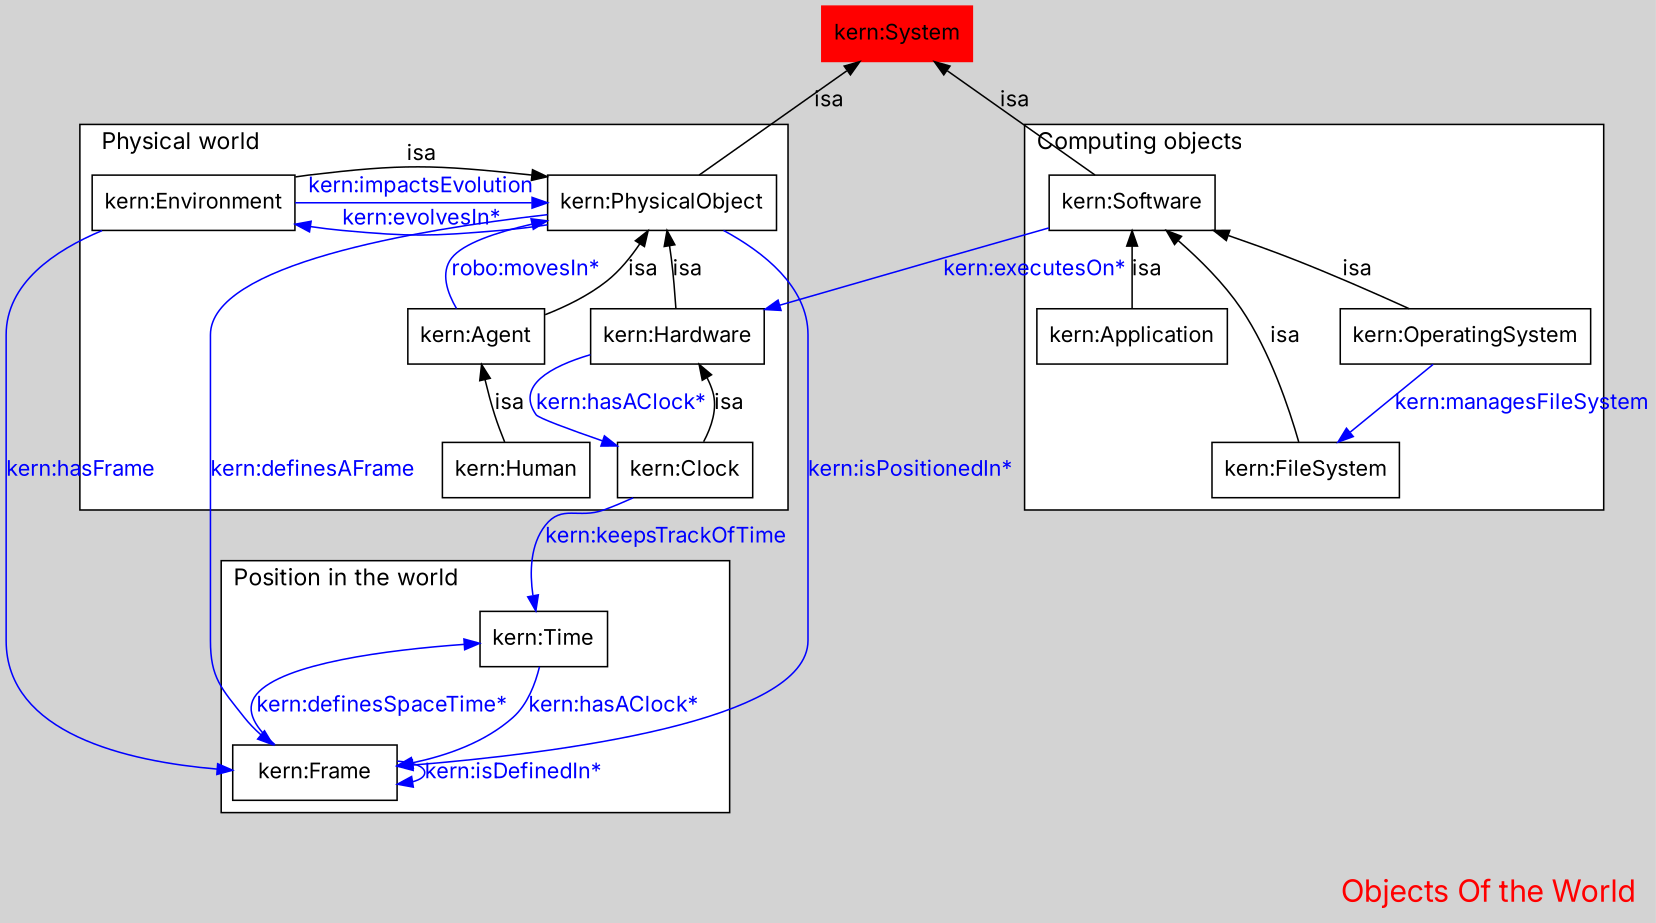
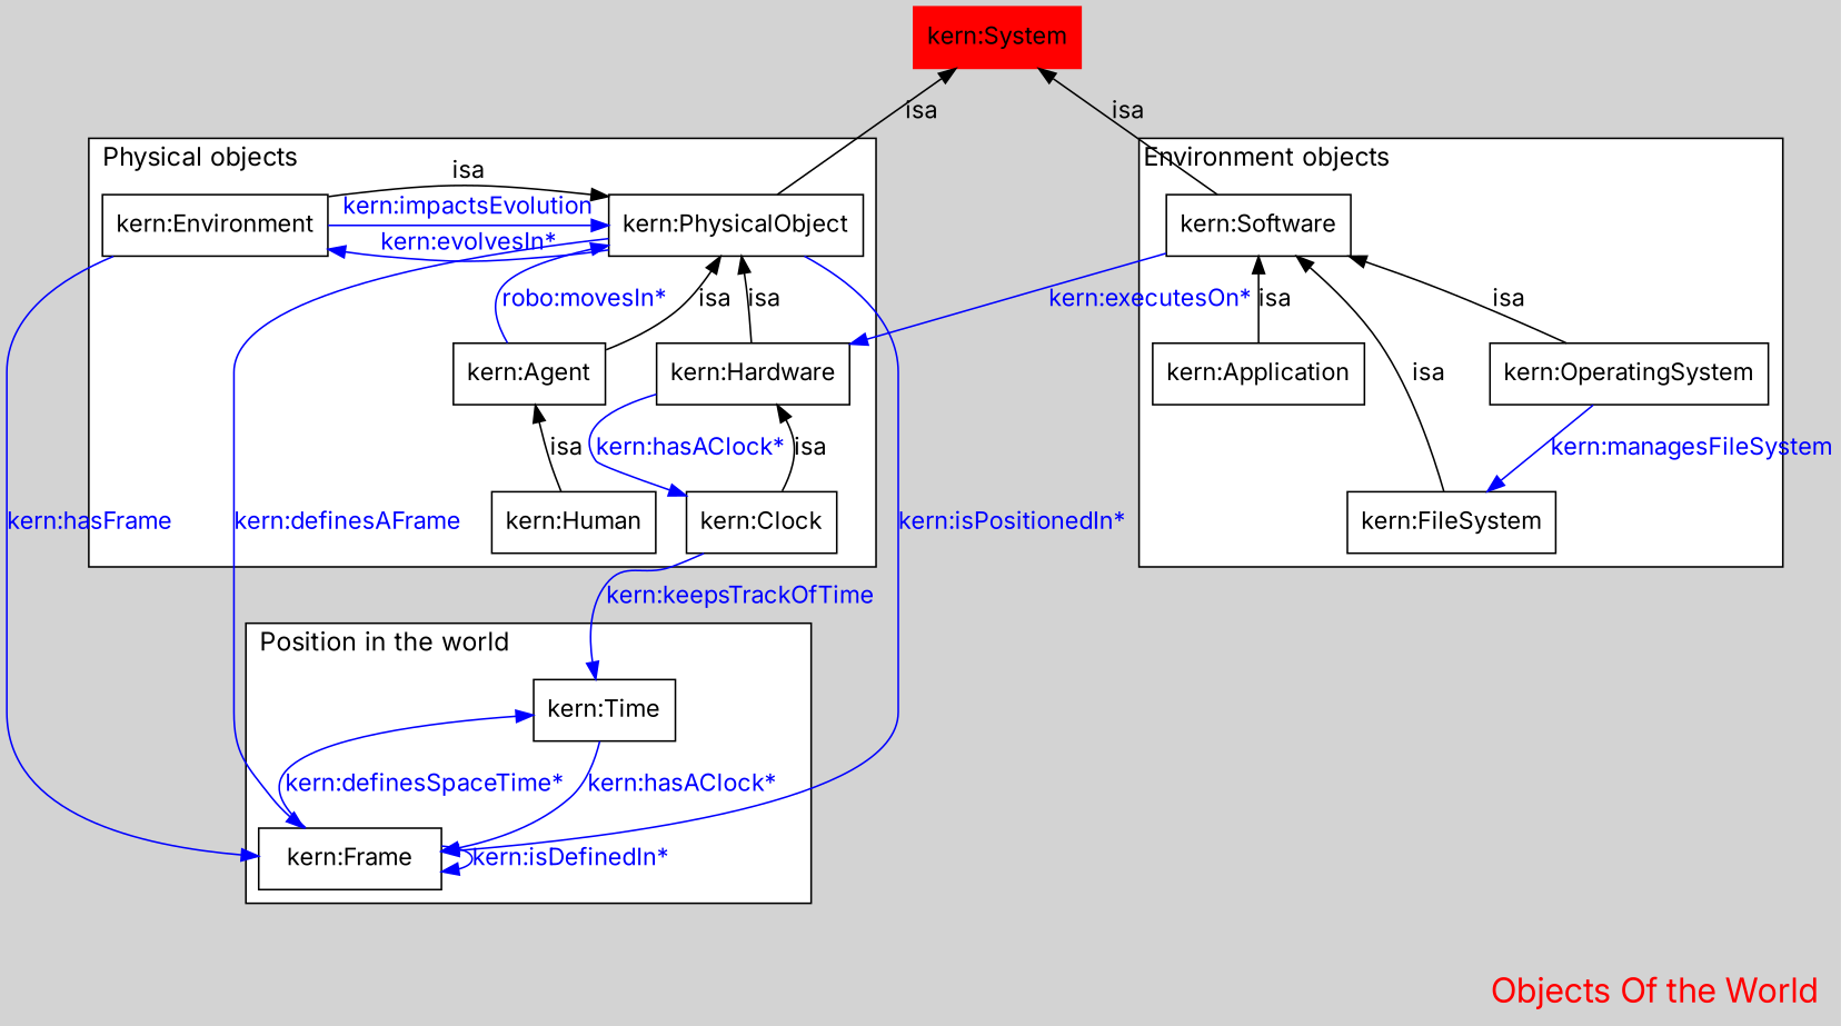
  digraph {
    bgcolor=lightgrey
    fontcolor=red
    fontname=Inter
    fontsize=20
    label="Objects Of the World"
    labeljust=right
    node [color="0.0,0.0,0.0" fontcolor="0.0,0.0,0.0" fontname=Inter shape=box]
    edge [color="0.6666667,1.0,1.0" fontcolor="0.6666667,1.0,1.0" fontname=Inter style=filled]
    n1 [height=0.5 label="kern:PhysicalObject" width=1.8125]
    n2 [height=0.5 label="kern:Environment" width=1.6944]
    n3 [height=0.5 label="kern:Clock" width=1.1111]
    n4 [height=0.5 label="kern:Hardware" width=1.3958]
    n5 [height=0.5 label="kern:Human" width=1.2292]
    n6 [height=0.5 label="kern:Agent" width=1.1181]
    n7 [height=0.5 label="kern:Time" width=1.0556]
    n8 [height=0.5 label="kern:Frame" width=1.4792]
    n9 [height=0.5 label="kern:Software" width=1.3403]
    n10 [label="kern:Application"]
    n11 [label="kern:FileSystem"]
    n12 [height=0.5 label="kern:OperatingSystem" width=2.0069]
    n13 [color=red height=0.5 label="kern:System" style=filled width=1.2222]
    subgraph cluster_1 {
      bgcolor=white
      fontcolor=black
      fontsize=15
-     label="Physical world"
+     label="Physical objects"
      labeljust=left
      n3
      n4
      n5
      n6
      subgraph sub_2 {
        bgcolor=white
        fontcolor=black
        fontsize=15
        label="Physical objects"
        labeljust=left
        rank=same
        n1
        n2
      }
    }
    subgraph cluster_3 {
      bgcolor=white
      fontcolor=black
      fontsize=15
      label="Position in the world"
      labeljust=left
      n7
      n8
    }
    subgraph cluster_4 {
      bgcolor=white
      fontcolor=black
      fontsize=15
-     label="Computing objects"
+     label="Environment objects"
      labeljust=left
      n9
      n10
      n11
      n12
    }
    n1 -> n2 [label="kern:evolvesIn*"]
    n1 -> n2 [color="0.0,0.0,0.0" dir=back fontcolor="0.0,0.0,0.0" label=isa style=""]
    n1 -> n4 [color="0.0,0.0,0.0" dir=back fontcolor="0.0,0.0,0.0" label=isa style=""]
    n1 -> n6 [color="0.0,0.0,0.0" dir=back fontcolor="0.0,0.0,0.0" label=isa style=""]
    n1 -> n8 [label="kern:isPositionedIn*"]
    n1 -> n8 [label="kern:definesAFrame"]
    n2 -> n1 [label="kern:impactsEvolution"]
    n2 -> n8 [label="kern:hasFrame"]
    n3 -> n7 [label="kern:keepsTrackOfTime"]
    n4 -> n3 [color="0.0,0.0,0.0" dir=back fontcolor="0.0,0.0,0.0" label=isa style=""]
    n4 -> n3 [label="kern:hasAClock*"]
    n6 -> n1 [label="robo:movesIn*"]
    n6 -> n5 [color="0.0,0.0,0.0" dir=back fontcolor="0.0,0.0,0.0" label=isa style=""]
    n7 -> n8 [label="kern:hasAClock*"]
    n8 -> n7 [label="kern:definesSpaceTime*"]
    n8 -> n8 [label="kern:isDefinedIn*"]
    n9 -> n4 [label="kern:executesOn*"]
    n9 -> n10 [color="0.0,0.0,0.0" dir=back fontcolor="0.0,0.0,0.0" label=isa style=""]
    n9 -> n11 [color="0.0,0.0,0.0" dir=back fontcolor="0.0,0.0,0.0" label=isa style=""]
    n9 -> n12 [color="0.0,0.0,0.0" dir=back fontcolor="0.0,0.0,0.0" label=isa style=""]
    n12 -> n11 [label="kern:managesFileSystem"]
    n13 -> n1 [color="0.0,0.0,0.0" dir=back fontcolor="0.0,0.0,0.0" label=isa style=""]
    n13 -> n9 [color="0.0,0.0,0.0" dir=back fontcolor="0.0,0.0,0.0" label=isa style=""]
  }
